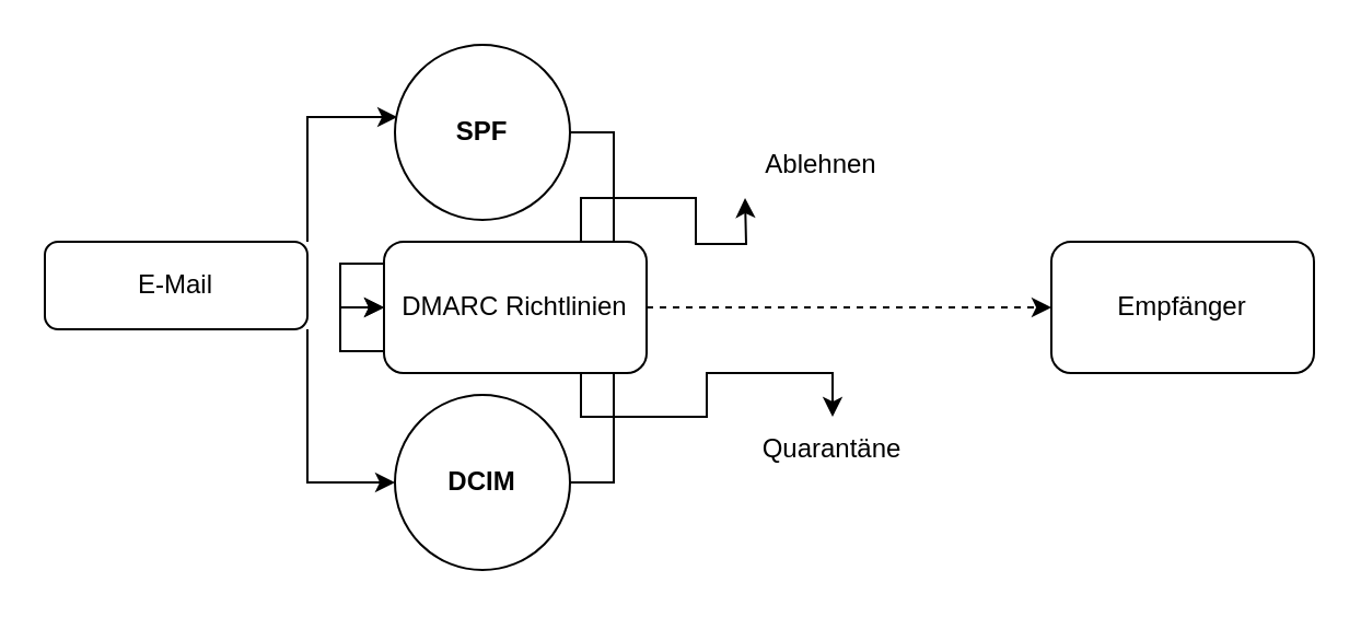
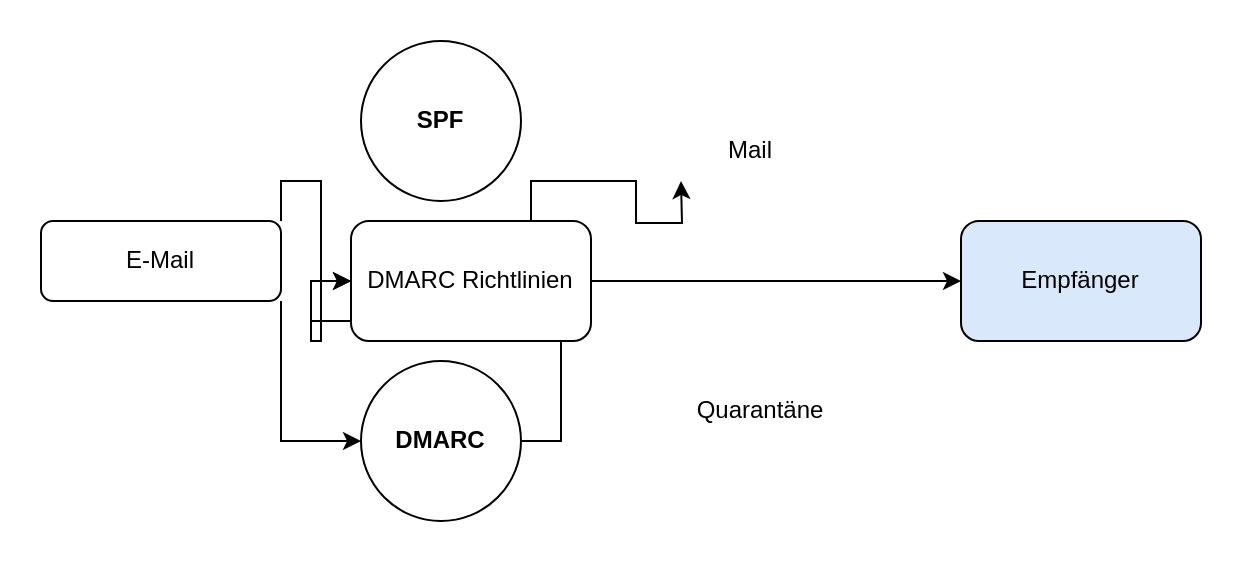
  <mxCell id="0" />
  <mxCell id="1" parent="0" />
- <mxCell id="2" style="edgeStyle=orthogonalEdgeStyle;rounded=0;orthogonalLoop=1;jettySize=auto;html=1;exitX=1;exitY=0.5;exitDx=0;exitDy=0;entryX=0;entryY=0.5;entryDx=0;entryDy=0;" edge="1" parent="1" source="3" target="12"><mxGeometry relative="1" as="geometry" /></mxCell>
  <mxCell id="3" value="&lt;b&gt;SPF&lt;/b&gt;" style="ellipse;whiteSpace=wrap;html=1;aspect=fixed;" vertex="1" parent="1"><mxGeometry x="180" y="20" width="80" height="80" as="geometry" /></mxCell>
  <mxCell id="4" style="edgeStyle=orthogonalEdgeStyle;rounded=0;orthogonalLoop=1;jettySize=auto;html=1;exitX=1;exitY=0.5;exitDx=0;exitDy=0;entryX=0;entryY=0.5;entryDx=0;entryDy=0;" edge="1" parent="1" source="5" target="12"><mxGeometry relative="1" as="geometry" /></mxCell>
- <mxCell id="5" value="&lt;b&gt;DCIM&lt;/b&gt;" style="ellipse;whiteSpace=wrap;html=1;aspect=fixed;" vertex="1" parent="1"><mxGeometry x="180" y="180" width="80" height="80" as="geometry" /></mxCell>
+ <mxCell id="5" value="&lt;b&gt;DMARC&lt;/b&gt;" style="ellipse;whiteSpace=wrap;html=1;aspect=fixed;" vertex="1" parent="1"><mxGeometry x="180" y="180" width="80" height="80" as="geometry" /></mxCell>
  <mxCell id="6" style="edgeStyle=orthogonalEdgeStyle;rounded=0;orthogonalLoop=1;jettySize=auto;html=1;exitX=1;exitY=1;exitDx=0;exitDy=0;entryX=0;entryY=0.5;entryDx=0;entryDy=0;" edge="1" parent="1" source="8" target="5"><mxGeometry relative="1" as="geometry" /></mxCell>
- <mxCell id="7" style="edgeStyle=orthogonalEdgeStyle;rounded=0;orthogonalLoop=1;jettySize=auto;html=1;exitX=1;exitY=0;exitDx=0;exitDy=0;entryX=0.013;entryY=0.413;entryDx=0;entryDy=0;entryPerimeter=0;" edge="1" parent="1" source="8" target="3"><mxGeometry relative="1" as="geometry" /></mxCell>
+ <mxCell id="7" style="edgeStyle=orthogonalEdgeStyle;rounded=0;orthogonalLoop=1;jettySize=auto;html=1;exitX=1;exitY=0;exitDx=0;exitDy=0;" edge="1" parent="1" source="8" target="12"><mxGeometry relative="1" as="geometry" /></mxCell>
  <mxCell id="8" value="E-Mail" style="rounded=1;whiteSpace=wrap;html=1;" vertex="1" parent="1"><mxGeometry x="20" y="110" width="120" height="40" as="geometry" /></mxCell>
- <mxCell id="9" style="edgeStyle=orthogonalEdgeStyle;rounded=0;orthogonalLoop=1;jettySize=auto;html=1;exitX=1;exitY=0.5;exitDx=0;exitDy=0;entryX=0;entryY=0.5;entryDx=0;entryDy=0;dashed=1;" edge="1" parent="1" source="12" target="13"><mxGeometry relative="1" as="geometry" /></mxCell>
+ <mxCell id="9" style="edgeStyle=orthogonalEdgeStyle;rounded=0;orthogonalLoop=1;jettySize=auto;html=1;exitX=1;exitY=0.5;exitDx=0;exitDy=0;entryX=0;entryY=0.5;entryDx=0;entryDy=0;" edge="1" parent="1" source="12" target="13"><mxGeometry relative="1" as="geometry" /></mxCell>
  <mxCell id="10" style="edgeStyle=orthogonalEdgeStyle;rounded=0;orthogonalLoop=1;jettySize=auto;html=1;exitX=0.75;exitY=0;exitDx=0;exitDy=0;" edge="1" parent="1" source="12"><mxGeometry relative="1" as="geometry"><mxPoint x="340" y="90" as="targetPoint" /></mxGeometry></mxCell>
- <mxCell id="11" style="edgeStyle=orthogonalEdgeStyle;rounded=0;orthogonalLoop=1;jettySize=auto;html=1;exitX=0.75;exitY=1;exitDx=0;exitDy=0;" edge="1" parent="1" source="12" target="15"><mxGeometry relative="1" as="geometry"><mxPoint x="400" y="210" as="targetPoint" /></mxGeometry></mxCell>
  <mxCell id="12" value="DMARC Richtlinien" style="rounded=1;whiteSpace=wrap;html=1;" vertex="1" parent="1"><mxGeometry x="175" y="110" width="120" height="60" as="geometry" /></mxCell>
- <mxCell id="13" value="Empfänger" style="rounded=1;whiteSpace=wrap;html=1;" vertex="1" parent="1"><mxGeometry x="480" y="110" width="120" height="60" as="geometry" /></mxCell>
- <mxCell id="14" value="Ablehnen" style="text;html=1;strokeColor=none;fillColor=none;align=center;verticalAlign=middle;whiteSpace=wrap;rounded=0;" vertex="1" parent="1"><mxGeometry x="345" y="60" width="60" height="30" as="geometry" /></mxCell>
+ <mxCell id="13" value="Empfänger" style="rounded=1;whiteSpace=wrap;html=1;fillColor=#dae8fc;" vertex="1" parent="1"><mxGeometry x="480" y="110" width="120" height="60" as="geometry" /></mxCell>
+ <mxCell id="14" value="Mail" style="text;html=1;strokeColor=none;fillColor=none;align=center;verticalAlign=middle;whiteSpace=wrap;rounded=0;" vertex="1" parent="1"><mxGeometry x="345" y="60" width="60" height="30" as="geometry" /></mxCell>
  <mxCell id="15" value="Quarantäne" style="text;html=1;strokeColor=none;fillColor=none;align=center;verticalAlign=middle;whiteSpace=wrap;rounded=0;" vertex="1" parent="1"><mxGeometry x="350" y="190" width="60" height="30" as="geometry" /></mxCell>
